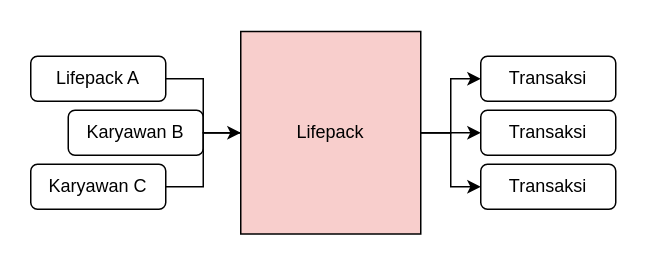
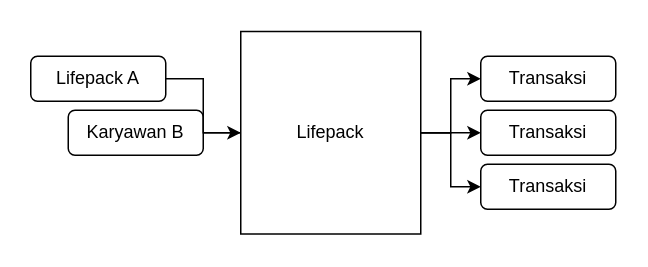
  <mxCell id="0" />
  <mxCell id="1" parent="0" />
  <mxCell id="2" value="" style="edgeStyle=orthogonalEdgeStyle;rounded=0;orthogonalLoop=1;jettySize=auto;html=1;" edge="1" parent="1" source="13" target="8"><mxGeometry relative="1" as="geometry" /></mxCell>
  <mxCell id="3" value="Lifepack A" style="rounded=1;whiteSpace=wrap;html=1;" vertex="1" parent="1"><mxGeometry x="20" y="37" width="90" height="30" as="geometry" /></mxCell>
  <mxCell id="4" style="edgeStyle=orthogonalEdgeStyle;rounded=0;orthogonalLoop=1;jettySize=auto;html=1;" edge="1" parent="1" source="5" target="9"><mxGeometry relative="1" as="geometry" /></mxCell>
  <mxCell id="5" value="Karyawan B" style="rounded=1;whiteSpace=wrap;html=1;" vertex="1" parent="1"><mxGeometry x="45" y="73" width="90" height="30" as="geometry" /></mxCell>
  <mxCell id="6" value="" style="edgeStyle=orthogonalEdgeStyle;rounded=0;orthogonalLoop=1;jettySize=auto;html=1;" edge="1" parent="1" source="13" target="10"><mxGeometry relative="1" as="geometry" /></mxCell>
- <mxCell id="7" value="Karyawan C" style="rounded=1;whiteSpace=wrap;html=1;" vertex="1" parent="1"><mxGeometry x="20" y="109" width="90" height="30" as="geometry" /></mxCell>
  <mxCell id="8" value="Transaksi" style="rounded=1;whiteSpace=wrap;html=1;" vertex="1" parent="1"><mxGeometry x="320" y="37" width="90" height="30" as="geometry" /></mxCell>
  <mxCell id="9" value="Transaksi" style="rounded=1;whiteSpace=wrap;html=1;" vertex="1" parent="1"><mxGeometry x="320" y="73" width="90" height="30" as="geometry" /></mxCell>
  <mxCell id="10" value="Transaksi" style="rounded=1;whiteSpace=wrap;html=1;" vertex="1" parent="1"><mxGeometry x="320" y="109" width="90" height="30" as="geometry" /></mxCell>
- <mxCell id="11" value="" style="edgeStyle=orthogonalEdgeStyle;rounded=0;orthogonalLoop=1;jettySize=auto;html=1;endArrow=none;" edge="1" parent="1" source="3" target="13"><mxGeometry relative="1" as="geometry"><mxPoint x="110" y="52" as="sourcePoint" /><mxPoint x="320" y="52" as="targetPoint" /></mxGeometry></mxCell>
- <mxCell id="12" value="" style="edgeStyle=orthogonalEdgeStyle;rounded=0;orthogonalLoop=1;jettySize=auto;html=1;" edge="1" parent="1" source="7" target="13"><mxGeometry relative="1" as="geometry"><mxPoint x="110" y="124" as="sourcePoint" /><mxPoint x="320" y="124" as="targetPoint" /></mxGeometry></mxCell>
- <mxCell id="13" value="Lifepack" style="rounded=0;whiteSpace=wrap;html=1;fillColor=#f8cecc;" vertex="1" parent="1"><mxGeometry x="160" y="20.5" width="120" height="135" as="geometry" /></mxCell>
+ <mxCell id="11" value="" style="edgeStyle=orthogonalEdgeStyle;rounded=0;orthogonalLoop=1;jettySize=auto;html=1;" edge="1" parent="1" source="3" target="13"><mxGeometry relative="1" as="geometry"><mxPoint x="110" y="52" as="sourcePoint" /><mxPoint x="320" y="52" as="targetPoint" /></mxGeometry></mxCell>
+ <mxCell id="13" value="Lifepack" style="rounded=0;whiteSpace=wrap;html=1;" vertex="1" parent="1"><mxGeometry x="160" y="20.5" width="120" height="135" as="geometry" /></mxCell>
